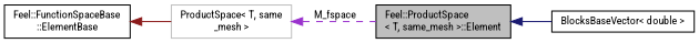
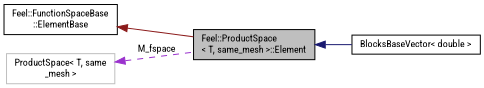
  digraph {
    fontname="Roboto Condensed"
    rankdir=LR
    node [color=black fillcolor=white fontname="Roboto Condensed" fontsize=10 shape=record style=filled]
    edge [dir=back fontname="Roboto Condensed" fontsize=10 labelfontname=Helvetica labelfontsize=10 style=solid]
    n1 [fillcolor=grey75 fontcolor=black height=0.2 label="Feel::ProductSpace\l\< T, same_mesh \>::Element" width=0.4]
    n2 [height=0.2 label="BlocksBaseVector\< double \>" width=0.4]
    n3 [height=0.2 label="Feel::FunctionSpaceBase\l::ElementBase" width=0.4]
    n4 [color=grey75 height=0.2 label="ProductSpace\< T, same\l_mesh \>" width=0.4]
    n1 -> n2 [color=midnightblue]
-   n3 -> n4 [color=firebrick4]
+   n3 -> n1 [color=firebrick4]
    n4 -> n1 [color=darkorchid3 label=" M_fspace" style=dashed]
  }
